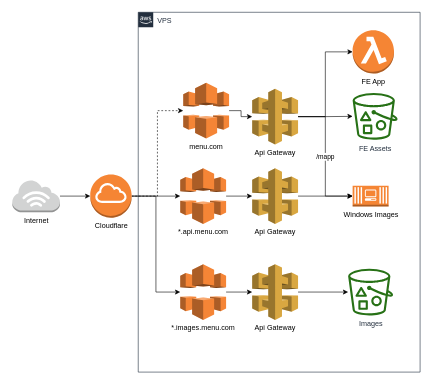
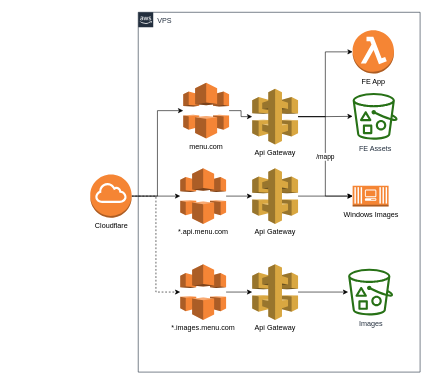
  <mxCell id="0" />
  <mxCell id="1" parent="0" />
  <mxCell id="2" value="VPS" style="points=[[0,0],[0.25,0],[0.5,0],[0.75,0],[1,0],[1,0.25],[1,0.5],[1,0.75],[1,1],[0.75,1],[0.5,1],[0.25,1],[0,1],[0,0.75],[0,0.5],[0,0.25]];outlineConnect=0;gradientColor=none;html=1;whiteSpace=wrap;fontSize=12;fontStyle=0;shape=mxgraph.aws4.group;grIcon=mxgraph.aws4.group_aws_cloud_alt;strokeColor=#232F3E;fillColor=none;verticalAlign=top;align=left;spacingLeft=30;fontColor=#232F3E;dashed=0;labelBackgroundColor=#ffffff;" parent="1" vertex="1"><mxGeometry x="230" y="20" width="470" height="600" as="geometry" /></mxCell>
- <mxCell id="3" style="edgeStyle=orthogonalEdgeStyle;rounded=0;orthogonalLoop=1;jettySize=auto;html=1;" parent="1" source="4" target="8" edge="1"><mxGeometry relative="1" as="geometry" /></mxCell>
- <mxCell id="4" value="Internet" style="outlineConnect=0;dashed=0;verticalLabelPosition=bottom;verticalAlign=top;align=center;html=1;shape=mxgraph.aws3.internet_3;fillColor=#D2D3D3;gradientColor=none;" parent="1" vertex="1"><mxGeometry x="20" y="299.5" width="79.5" height="54" as="geometry" /></mxCell>
- <mxCell id="5" style="edgeStyle=orthogonalEdgeStyle;rounded=0;orthogonalLoop=1;jettySize=auto;html=1;entryX=0;entryY=0.5;entryDx=0;entryDy=0;entryPerimeter=0;dashed=1;" parent="1" source="8" target="13" edge="1"><mxGeometry relative="1" as="geometry" /></mxCell>
+ <mxCell id="5" style="edgeStyle=orthogonalEdgeStyle;rounded=0;orthogonalLoop=1;jettySize=auto;html=1;entryX=0;entryY=0.5;entryDx=0;entryDy=0;entryPerimeter=0;" parent="1" source="8" target="13" edge="1"><mxGeometry relative="1" as="geometry" /></mxCell>
  <mxCell id="6" style="edgeStyle=orthogonalEdgeStyle;rounded=0;orthogonalLoop=1;jettySize=auto;html=1;entryX=0;entryY=0.5;entryDx=0;entryDy=0;entryPerimeter=0;" parent="1" source="8" target="11" edge="1"><mxGeometry relative="1" as="geometry" /></mxCell>
- <mxCell id="7" style="edgeStyle=orthogonalEdgeStyle;rounded=0;orthogonalLoop=1;jettySize=auto;html=1;entryX=0;entryY=0.5;entryDx=0;entryDy=0;entryPerimeter=0;" parent="1" source="8" target="21" edge="1"><mxGeometry relative="1" as="geometry" /></mxCell>
+ <mxCell id="7" style="edgeStyle=orthogonalEdgeStyle;rounded=0;orthogonalLoop=1;jettySize=auto;html=1;entryX=0;entryY=0.5;entryDx=0;entryDy=0;entryPerimeter=0;dashed=1;" parent="1" source="8" target="21" edge="1"><mxGeometry relative="1" as="geometry" /></mxCell>
  <mxCell id="8" value="Cloudflare" style="outlineConnect=0;dashed=0;verticalLabelPosition=bottom;verticalAlign=top;align=center;html=1;shape=mxgraph.aws3.internet_gateway;fillColor=#F58534;gradientColor=none;" parent="1" vertex="1"><mxGeometry x="150" y="290.5" width="69" height="72" as="geometry" /></mxCell>
  <mxCell id="9" value="FE App" style="outlineConnect=0;dashed=0;verticalLabelPosition=bottom;verticalAlign=top;align=center;html=1;shape=mxgraph.aws3.lambda_function;fillColor=#F58534;gradientColor=none;" parent="1" vertex="1"><mxGeometry x="587.5" y="50" width="69" height="72" as="geometry" /></mxCell>
  <mxCell id="10" style="edgeStyle=orthogonalEdgeStyle;rounded=0;orthogonalLoop=1;jettySize=auto;html=1;" parent="1" source="11" target="19" edge="1"><mxGeometry relative="1" as="geometry" /></mxCell>
  <mxCell id="11" value="*.api.menu.com" style="outlineConnect=0;dashed=0;verticalLabelPosition=bottom;verticalAlign=top;align=center;html=1;shape=mxgraph.aws3.cloudfront;fillColor=#F58536;gradientColor=none;" parent="1" vertex="1"><mxGeometry x="300" y="280" width="76.5" height="93" as="geometry" /></mxCell>
  <mxCell id="12" style="edgeStyle=orthogonalEdgeStyle;rounded=0;orthogonalLoop=1;jettySize=auto;html=1;" parent="1" source="13" target="17" edge="1"><mxGeometry relative="1" as="geometry" /></mxCell>
  <mxCell id="13" value="menu.com" style="outlineConnect=0;dashed=0;verticalLabelPosition=bottom;verticalAlign=top;align=center;html=1;shape=mxgraph.aws3.cloudfront;fillColor=#F58536;gradientColor=none;" parent="1" vertex="1"><mxGeometry x="305" y="137.5" width="76.5" height="93" as="geometry" /></mxCell>
  <mxCell id="14" style="edgeStyle=orthogonalEdgeStyle;rounded=0;orthogonalLoop=1;jettySize=auto;html=1;entryX=0;entryY=0.5;entryDx=0;entryDy=0;entryPerimeter=0;" parent="1" source="17" target="9" edge="1"><mxGeometry relative="1" as="geometry" /></mxCell>
  <mxCell id="15" style="edgeStyle=orthogonalEdgeStyle;rounded=0;orthogonalLoop=1;jettySize=auto;html=1;" parent="1" source="17" target="24" edge="1"><mxGeometry relative="1" as="geometry" /></mxCell>
  <mxCell id="16" value="/mapp" style="edgeStyle=orthogonalEdgeStyle;rounded=0;orthogonalLoop=1;jettySize=auto;html=1;entryX=0;entryY=0.5;entryDx=0;entryDy=0;entryPerimeter=0;" parent="1" source="17" target="25" edge="1"><mxGeometry relative="1" as="geometry"><Array as="points"><mxPoint x="542" y="194" /><mxPoint x="542" y="327" /></Array></mxGeometry></mxCell>
  <mxCell id="17" value="Api Gateway" style="outlineConnect=0;dashed=0;verticalLabelPosition=bottom;verticalAlign=top;align=center;html=1;shape=mxgraph.aws3.api_gateway;fillColor=#D9A741;gradientColor=none;" parent="1" vertex="1"><mxGeometry x="420" y="147.5" width="76.5" height="93" as="geometry" /></mxCell>
  <mxCell id="18" style="edgeStyle=orthogonalEdgeStyle;rounded=0;orthogonalLoop=1;jettySize=auto;html=1;entryX=0;entryY=0.5;entryDx=0;entryDy=0;entryPerimeter=0;" parent="1" source="19" target="25" edge="1"><mxGeometry relative="1" as="geometry" /></mxCell>
  <mxCell id="19" value="Api Gateway" style="outlineConnect=0;dashed=0;verticalLabelPosition=bottom;verticalAlign=top;align=center;html=1;shape=mxgraph.aws3.api_gateway;fillColor=#D9A741;gradientColor=none;" parent="1" vertex="1"><mxGeometry x="420" y="280" width="76.5" height="93" as="geometry" /></mxCell>
  <mxCell id="20" style="edgeStyle=orthogonalEdgeStyle;rounded=0;orthogonalLoop=1;jettySize=auto;html=1;" parent="1" source="21" target="23" edge="1"><mxGeometry relative="1" as="geometry" /></mxCell>
  <mxCell id="21" value="*.images.menu.com" style="outlineConnect=0;dashed=0;verticalLabelPosition=bottom;verticalAlign=top;align=center;html=1;shape=mxgraph.aws3.cloudfront;fillColor=#F58536;gradientColor=none;" parent="1" vertex="1"><mxGeometry x="300" y="440" width="76.5" height="93" as="geometry" /></mxCell>
  <mxCell id="22" style="edgeStyle=orthogonalEdgeStyle;rounded=0;orthogonalLoop=1;jettySize=auto;html=1;" parent="1" source="23" target="26" edge="1"><mxGeometry relative="1" as="geometry" /></mxCell>
  <mxCell id="23" value="Api Gateway" style="outlineConnect=0;dashed=0;verticalLabelPosition=bottom;verticalAlign=top;align=center;html=1;shape=mxgraph.aws3.api_gateway;fillColor=#D9A741;gradientColor=none;" parent="1" vertex="1"><mxGeometry x="420" y="440" width="76.5" height="93" as="geometry" /></mxCell>
  <mxCell id="24" value="FE Assets" style="outlineConnect=0;fontColor=#232F3E;gradientColor=none;fillColor=#277116;strokeColor=none;dashed=0;verticalLabelPosition=bottom;verticalAlign=top;align=center;html=1;fontSize=12;fontStyle=0;aspect=fixed;pointerEvents=1;shape=mxgraph.aws4.bucket_with_objects;" parent="1" vertex="1"><mxGeometry x="587.5" y="154.5" width="75" height="78" as="geometry" /></mxCell>
  <mxCell id="25" value="Windows Images" style="outlineConnect=0;dashed=0;verticalLabelPosition=bottom;verticalAlign=top;align=center;html=1;shape=mxgraph.aws3.ec2_compute_container_3;fillColor=#F58534;gradientColor=none;" parent="1" vertex="1"><mxGeometry x="587.5" y="309.25" width="60" height="34.5" as="geometry" /></mxCell>
  <mxCell id="26" value="Images" style="outlineConnect=0;fontColor=#232F3E;gradientColor=none;fillColor=#277116;strokeColor=none;dashed=0;verticalLabelPosition=bottom;verticalAlign=top;align=center;html=1;fontSize=12;fontStyle=0;aspect=fixed;pointerEvents=1;shape=mxgraph.aws4.bucket_with_objects;" parent="1" vertex="1"><mxGeometry x="580" y="447.5" width="75" height="78" as="geometry" /></mxCell>
